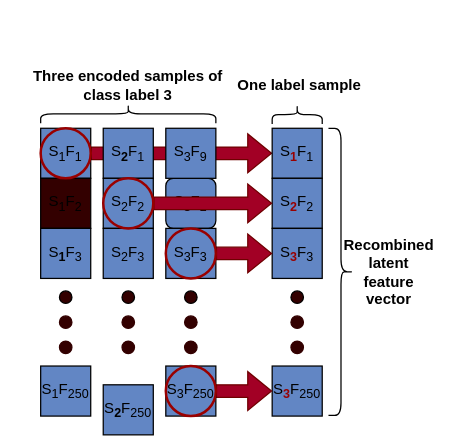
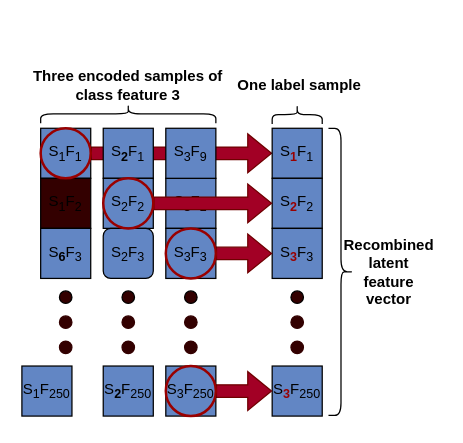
  <mxCell id="0" />
  <mxCell id="1" parent="0" />
  <mxCell id="2" value="" style="shape=flexArrow;endArrow=classic;html=1;rounded=0;exitX=1;exitY=0.5;exitDx=0;exitDy=0;fillColor=#a20025;strokeColor=#6F0000;entryX=0;entryY=0.5;entryDx=0;entryDy=0;" parent="1" source="22" target="11" edge="1"><mxGeometry width="50" height="50" relative="1" as="geometry"><mxPoint x="122" y="121.81" as="sourcePoint" /><mxPoint x="212.31" y="121.81" as="targetPoint" /></mxGeometry></mxCell>
  <mxCell id="3" value="S&lt;sub style=&quot;border-color: var(--border-color);&quot;&gt;1&lt;/sub&gt;F&lt;sub style=&quot;border-color: var(--border-color);&quot;&gt;&lt;font style=&quot;border-color: var(--border-color);&quot;&gt;1&lt;/font&gt;&lt;/sub&gt;" style="whiteSpace=wrap;html=1;aspect=fixed;fillColor=#6286C4;" parent="1" vertex="1"><mxGeometry x="32" y="102" width="40" height="40" as="geometry" /></mxCell>
  <mxCell id="4" value="S&lt;sub style=&quot;border-color: var(--border-color);&quot;&gt;1&lt;/sub&gt;F&lt;sub style=&quot;&quot;&gt;&lt;font style=&quot;font-size: 10px;&quot;&gt;2&lt;/font&gt;&lt;/sub&gt;" style="whiteSpace=wrap;html=1;aspect=fixed;fillColor=#330000;" parent="1" vertex="1"><mxGeometry x="32" y="142" width="40" height="40" as="geometry" /></mxCell>
- <mxCell id="5" value="S&lt;sub style=&quot;border-color: var(--border-color);&quot;&gt;&lt;b&gt;1&lt;/b&gt;&lt;/sub&gt;F&lt;sub style=&quot;border-color: var(--border-color);&quot;&gt;&lt;font style=&quot;border-color: var(--border-color);&quot;&gt;3&lt;/font&gt;&lt;/sub&gt;" style="whiteSpace=wrap;html=1;aspect=fixed;fillColor=#6286C4;" parent="1" vertex="1"><mxGeometry x="32" y="182" width="40" height="40" as="geometry" /></mxCell>
- <mxCell id="6" value="S&lt;sub style=&quot;border-color: var(--border-color);&quot;&gt;1&lt;/sub&gt;F&lt;sub style=&quot;border-color: var(--border-color);&quot;&gt;&lt;font style=&quot;border-color: var(--border-color);&quot;&gt;250&lt;/font&gt;&lt;/sub&gt;" style="whiteSpace=wrap;html=1;aspect=fixed;fillColor=#6286C4;" parent="1" vertex="1"><mxGeometry x="32" y="292" width="40" height="40" as="geometry" /></mxCell>
+ <mxCell id="5" value="S&lt;sub style=&quot;border-color: var(--border-color);&quot;&gt;&lt;b&gt;6&lt;/b&gt;&lt;/sub&gt;F&lt;sub style=&quot;border-color: var(--border-color);&quot;&gt;&lt;font style=&quot;border-color: var(--border-color);&quot;&gt;3&lt;/font&gt;&lt;/sub&gt;" style="whiteSpace=wrap;html=1;aspect=fixed;fillColor=#6286C4;" parent="1" vertex="1"><mxGeometry x="32" y="182" width="40" height="40" as="geometry" /></mxCell>
+ <mxCell id="6" value="S&lt;sub style=&quot;border-color: var(--border-color);&quot;&gt;1&lt;/sub&gt;F&lt;sub style=&quot;border-color: var(--border-color);&quot;&gt;&lt;font style=&quot;border-color: var(--border-color);&quot;&gt;250&lt;/font&gt;&lt;/sub&gt;" style="whiteSpace=wrap;html=1;aspect=fixed;fillColor=#6286C4;" parent="1" vertex="1"><mxGeometry x="17" y="292" width="40" height="40" as="geometry" /></mxCell>
  <mxCell id="7" value="S&lt;sub style=&quot;border-color: var(--border-color);&quot;&gt;&lt;b&gt;2&lt;/b&gt;&lt;/sub&gt;F&lt;sub style=&quot;border-color: var(--border-color);&quot;&gt;&lt;font style=&quot;border-color: var(--border-color);&quot;&gt;1&lt;/font&gt;&lt;/sub&gt;" style="whiteSpace=wrap;html=1;aspect=fixed;fillColor=#6286C4;" parent="1" vertex="1"><mxGeometry x="82" y="102" width="40" height="40" as="geometry" /></mxCell>
  <mxCell id="8" value="S&lt;sub style=&quot;border-color: var(--border-color);&quot;&gt;2&lt;/sub&gt;F&lt;sub style=&quot;border-color: var(--border-color);&quot;&gt;&lt;font style=&quot;border-color: var(--border-color);&quot;&gt;2&lt;/font&gt;&lt;/sub&gt;" style="whiteSpace=wrap;html=1;aspect=fixed;fillColor=#6286C4;" parent="1" vertex="1"><mxGeometry x="82" y="142" width="40" height="40" as="geometry" /></mxCell>
- <mxCell id="9" value="S&lt;sub style=&quot;border-color: var(--border-color);&quot;&gt;&lt;b&gt;2&lt;/b&gt;&lt;/sub&gt;F&lt;sub style=&quot;border-color: var(--border-color);&quot;&gt;&lt;font style=&quot;border-color: var(--border-color);&quot;&gt;250&lt;/font&gt;&lt;/sub&gt;" style="whiteSpace=wrap;html=1;aspect=fixed;fillColor=#6286C4;" parent="1" vertex="1"><mxGeometry x="82" y="307" width="40" height="40" as="geometry" /></mxCell>
- <mxCell id="10" value="S&lt;sub style=&quot;border-color: var(--border-color);&quot;&gt;&lt;b&gt;3&lt;/b&gt;&lt;/sub&gt;F&lt;sub style=&quot;border-color: var(--border-color);&quot;&gt;&lt;font style=&quot;border-color: var(--border-color);&quot;&gt;2&lt;/font&gt;&lt;/sub&gt;" style="whiteSpace=wrap;html=1;aspect=fixed;fillColor=#6286C4;rounded=1;" parent="1" vertex="1"><mxGeometry x="132" y="142" width="40" height="40" as="geometry" /></mxCell>
+ <mxCell id="9" value="S&lt;sub style=&quot;border-color: var(--border-color);&quot;&gt;&lt;b&gt;2&lt;/b&gt;&lt;/sub&gt;F&lt;sub style=&quot;border-color: var(--border-color);&quot;&gt;&lt;font style=&quot;border-color: var(--border-color);&quot;&gt;250&lt;/font&gt;&lt;/sub&gt;" style="whiteSpace=wrap;html=1;aspect=fixed;fillColor=#6286C4;" parent="1" vertex="1"><mxGeometry x="82" y="292" width="40" height="40" as="geometry" /></mxCell>
+ <mxCell id="10" value="S&lt;sub style=&quot;border-color: var(--border-color);&quot;&gt;&lt;b&gt;3&lt;/b&gt;&lt;/sub&gt;F&lt;sub style=&quot;border-color: var(--border-color);&quot;&gt;&lt;font style=&quot;border-color: var(--border-color);&quot;&gt;2&lt;/font&gt;&lt;/sub&gt;" style="whiteSpace=wrap;html=1;aspect=fixed;fillColor=#6286C4;" parent="1" vertex="1"><mxGeometry x="132" y="142" width="40" height="40" as="geometry" /></mxCell>
  <mxCell id="11" value="S&lt;sub style=&quot;border-color: var(--border-color);&quot;&gt;&lt;b&gt;&lt;font color=&quot;#990000&quot;&gt;1&lt;/font&gt;&lt;/b&gt;&lt;/sub&gt;F&lt;sub style=&quot;border-color: var(--border-color);&quot;&gt;&lt;font style=&quot;border-color: var(--border-color);&quot;&gt;1&lt;/font&gt;&lt;/sub&gt;" style="whiteSpace=wrap;html=1;aspect=fixed;fillColor=#6286C4;" parent="1" vertex="1"><mxGeometry x="217" y="102" width="40" height="40" as="geometry" /></mxCell>
  <mxCell id="12" value="S&lt;sub style=&quot;border-color: var(--border-color);&quot;&gt;&lt;b&gt;&lt;font color=&quot;#990000&quot;&gt;2&lt;/font&gt;&lt;/b&gt;&lt;/sub&gt;F&lt;sub style=&quot;border-color: var(--border-color);&quot;&gt;&lt;font style=&quot;border-color: var(--border-color);&quot;&gt;2&lt;/font&gt;&lt;/sub&gt;" style="whiteSpace=wrap;html=1;aspect=fixed;fillColor=#6286C4;" parent="1" vertex="1"><mxGeometry x="217" y="142" width="40" height="40" as="geometry" /></mxCell>
  <mxCell id="13" value="S&lt;sub style=&quot;border-color: var(--border-color);&quot;&gt;&lt;b&gt;&lt;font color=&quot;#990000&quot;&gt;3&lt;/font&gt;&lt;/b&gt;&lt;/sub&gt;F&lt;sub style=&quot;border-color: var(--border-color);&quot;&gt;&lt;font style=&quot;border-color: var(--border-color);&quot;&gt;3&lt;/font&gt;&lt;/sub&gt;" style="whiteSpace=wrap;html=1;aspect=fixed;fillColor=#6286C4;" parent="1" vertex="1"><mxGeometry x="217" y="182" width="40" height="40" as="geometry" /></mxCell>
  <mxCell id="14" value="S&lt;sub style=&quot;border-color: var(--border-color);&quot;&gt;&lt;b&gt;&lt;font color=&quot;#990000&quot;&gt;3&lt;/font&gt;&lt;/b&gt;&lt;/sub&gt;F&lt;sub style=&quot;border-color: var(--border-color);&quot;&gt;&lt;font style=&quot;border-color: var(--border-color);&quot;&gt;250&lt;/font&gt;&lt;/sub&gt;" style="whiteSpace=wrap;html=1;aspect=fixed;fillColor=#6286C4;" parent="1" vertex="1"><mxGeometry x="217" y="292" width="40" height="40" as="geometry" /></mxCell>
  <mxCell id="15" value="" style="shape=flexArrow;endArrow=classic;html=1;rounded=0;fillColor=#a20025;strokeColor=#6F0000;entryX=0;entryY=0.5;entryDx=0;entryDy=0;exitX=1;exitY=0.5;exitDx=0;exitDy=0;" parent="1" source="24" target="13" edge="1"><mxGeometry width="50" height="50" relative="1" as="geometry"><mxPoint x="72" y="201.81" as="sourcePoint" /><mxPoint x="207" y="202" as="targetPoint" /></mxGeometry></mxCell>
  <mxCell id="16" value="S&lt;sub style=&quot;border-color: var(--border-color);&quot;&gt;3&lt;/sub&gt;F&lt;sub style=&quot;border-color: var(--border-color);&quot;&gt;&lt;font style=&quot;border-color: var(--border-color);&quot;&gt;9&lt;/font&gt;&lt;/sub&gt;" style="whiteSpace=wrap;html=1;aspect=fixed;fillColor=#6286C4;" parent="1" vertex="1"><mxGeometry x="132" y="102" width="40" height="40" as="geometry" /></mxCell>
  <mxCell id="17" value="" style="shape=flexArrow;endArrow=classic;html=1;rounded=0;exitX=1;exitY=0.5;exitDx=0;exitDy=0;fillColor=#a20025;strokeColor=#6F0000;entryX=0;entryY=0.5;entryDx=0;entryDy=0;" parent="1" source="23" target="12" edge="1"><mxGeometry width="50" height="50" relative="1" as="geometry"><mxPoint x="172" y="161.81" as="sourcePoint" /><mxPoint x="212" y="162" as="targetPoint" /></mxGeometry></mxCell>
  <mxCell id="18" value="" style="shape=flexArrow;endArrow=classic;html=1;rounded=0;exitX=1;exitY=0.5;exitDx=0;exitDy=0;fillColor=#a20025;strokeColor=#6F0000;entryX=0;entryY=0.5;entryDx=0;entryDy=0;" parent="1" source="25" target="14" edge="1"><mxGeometry width="50" height="50" relative="1" as="geometry"><mxPoint x="122" y="311.81" as="sourcePoint" /><mxPoint x="212" y="312" as="targetPoint" /></mxGeometry></mxCell>
- <mxCell id="19" value="S&lt;sub style=&quot;border-color: var(--border-color);&quot;&gt;2&lt;/sub&gt;F&lt;sub style=&quot;border-color: var(--border-color);&quot;&gt;&lt;font style=&quot;border-color: var(--border-color);&quot;&gt;3&lt;/font&gt;&lt;/sub&gt;" style="whiteSpace=wrap;html=1;aspect=fixed;fillColor=#6286C4;" parent="1" vertex="1"><mxGeometry x="82" y="182" width="40" height="40" as="geometry" /></mxCell>
+ <mxCell id="19" value="S&lt;sub style=&quot;border-color: var(--border-color);&quot;&gt;2&lt;/sub&gt;F&lt;sub style=&quot;border-color: var(--border-color);&quot;&gt;&lt;font style=&quot;border-color: var(--border-color);&quot;&gt;3&lt;/font&gt;&lt;/sub&gt;" style="whiteSpace=wrap;html=1;aspect=fixed;fillColor=#6286C4;rounded=1;" parent="1" vertex="1"><mxGeometry x="82" y="182" width="40" height="40" as="geometry" /></mxCell>
  <mxCell id="20" value="S&lt;sub style=&quot;border-color: var(--border-color);&quot;&gt;3&lt;/sub&gt;F&lt;sub style=&quot;border-color: var(--border-color);&quot;&gt;&lt;font style=&quot;border-color: var(--border-color);&quot;&gt;3&lt;/font&gt;&lt;/sub&gt;" style="whiteSpace=wrap;html=1;aspect=fixed;fillColor=#6286C4;" parent="1" vertex="1"><mxGeometry x="132" y="182" width="40" height="40" as="geometry" /></mxCell>
  <mxCell id="21" value="S&lt;sub style=&quot;border-color: var(--border-color);&quot;&gt;3&lt;/sub&gt;F&lt;sub style=&quot;border-color: var(--border-color);&quot;&gt;&lt;font style=&quot;border-color: var(--border-color);&quot;&gt;250&lt;/font&gt;&lt;/sub&gt;" style="whiteSpace=wrap;html=1;aspect=fixed;fillColor=#6286C4;" parent="1" vertex="1"><mxGeometry x="132" y="292" width="40" height="40" as="geometry" /></mxCell>
  <mxCell id="22" value="" style="ellipse;whiteSpace=wrap;html=1;aspect=fixed;strokeColor=#990000;fillColor=none;strokeWidth=2;" parent="1" vertex="1"><mxGeometry x="32" y="102" width="40" height="40" as="geometry" /></mxCell>
  <mxCell id="23" value="" style="ellipse;whiteSpace=wrap;html=1;aspect=fixed;strokeColor=#990000;fillColor=none;strokeWidth=2;" parent="1" vertex="1"><mxGeometry x="82" y="142" width="40" height="40" as="geometry" /></mxCell>
  <mxCell id="24" value="" style="ellipse;whiteSpace=wrap;html=1;aspect=fixed;strokeColor=#990000;fillColor=none;strokeWidth=2;" parent="1" vertex="1"><mxGeometry x="132" y="182" width="40" height="40" as="geometry" /></mxCell>
  <mxCell id="25" value="" style="ellipse;whiteSpace=wrap;html=1;aspect=fixed;strokeColor=#990000;fillColor=none;strokeWidth=2;" parent="1" vertex="1"><mxGeometry x="132" y="292" width="40" height="40" as="geometry" /></mxCell>
  <mxCell id="26" value="" style="group;rotation=90;" parent="1" vertex="1" connectable="0"><mxGeometry x="77" y="252" width="50" height="10" as="geometry" /></mxCell>
  <mxCell id="27" value="" style="ellipse;whiteSpace=wrap;html=1;aspect=fixed;fillColor=#330000;rotation=90;" parent="26" vertex="1"><mxGeometry x="20" y="-20" width="10" height="10" as="geometry" /></mxCell>
  <mxCell id="28" value="" style="ellipse;whiteSpace=wrap;html=1;aspect=fixed;strokeColor=#330000;fillColor=#330000;rotation=90;" parent="26" vertex="1"><mxGeometry x="20" y="20" width="10" height="10" as="geometry" /></mxCell>
  <mxCell id="29" value="" style="ellipse;whiteSpace=wrap;html=1;aspect=fixed;strokeColor=#330000;fillColor=#330000;rotation=90;" parent="26" vertex="1"><mxGeometry x="20" width="10" height="10" as="geometry" /></mxCell>
  <mxCell id="30" value="" style="group;rotation=90;" parent="1" vertex="1" connectable="0"><mxGeometry x="127" y="252" width="50" height="10" as="geometry" /></mxCell>
  <mxCell id="31" value="" style="ellipse;whiteSpace=wrap;html=1;aspect=fixed;fillColor=#330000;rotation=90;" parent="30" vertex="1"><mxGeometry x="20" y="-20" width="10" height="10" as="geometry" /></mxCell>
  <mxCell id="32" value="" style="ellipse;whiteSpace=wrap;html=1;aspect=fixed;strokeColor=#330000;fillColor=#330000;rotation=90;" parent="30" vertex="1"><mxGeometry x="20" y="20" width="10" height="10" as="geometry" /></mxCell>
  <mxCell id="33" value="" style="ellipse;whiteSpace=wrap;html=1;aspect=fixed;strokeColor=#330000;fillColor=#330000;rotation=90;" parent="30" vertex="1"><mxGeometry x="20" width="10" height="10" as="geometry" /></mxCell>
  <mxCell id="34" value="" style="group;rotation=90;" parent="1" vertex="1" connectable="0"><mxGeometry x="27" y="252" width="50" height="10" as="geometry" /></mxCell>
  <mxCell id="35" value="" style="ellipse;whiteSpace=wrap;html=1;aspect=fixed;fillColor=#330000;rotation=90;" parent="34" vertex="1"><mxGeometry x="20" y="-20" width="10" height="10" as="geometry" /></mxCell>
  <mxCell id="36" value="" style="ellipse;whiteSpace=wrap;html=1;aspect=fixed;strokeColor=#330000;fillColor=#330000;rotation=90;" parent="34" vertex="1"><mxGeometry x="20" y="20" width="10" height="10" as="geometry" /></mxCell>
  <mxCell id="37" value="" style="ellipse;whiteSpace=wrap;html=1;aspect=fixed;strokeColor=#330000;fillColor=#330000;rotation=90;" parent="34" vertex="1"><mxGeometry x="20" width="10" height="10" as="geometry" /></mxCell>
  <mxCell id="38" value="" style="group;rotation=90;" parent="1" vertex="1" connectable="0"><mxGeometry x="212" y="252" width="50" height="10" as="geometry" /></mxCell>
  <mxCell id="39" value="" style="ellipse;whiteSpace=wrap;html=1;aspect=fixed;fillColor=#330000;rotation=90;" parent="38" vertex="1"><mxGeometry x="20" y="-20" width="10" height="10" as="geometry" /></mxCell>
  <mxCell id="40" value="" style="ellipse;whiteSpace=wrap;html=1;aspect=fixed;strokeColor=#330000;fillColor=#330000;rotation=90;" parent="38" vertex="1"><mxGeometry x="20" y="20" width="10" height="10" as="geometry" /></mxCell>
  <mxCell id="41" value="" style="ellipse;whiteSpace=wrap;html=1;aspect=fixed;strokeColor=#330000;fillColor=#330000;rotation=90;" parent="38" vertex="1"><mxGeometry x="20" width="10" height="10" as="geometry" /></mxCell>
  <mxCell id="42" value="" style="shape=curlyBracket;whiteSpace=wrap;html=1;rounded=1;labelPosition=left;verticalLabelPosition=middle;align=right;verticalAlign=middle;rotation=90;" parent="1" vertex="1"><mxGeometry x="94.5" y="20.5" width="15" height="140" as="geometry" /></mxCell>
- <mxCell id="43" value="&lt;font size=&quot;1&quot; style=&quot;&quot;&gt;&lt;b style=&quot;font-size: 12px;&quot;&gt;Three encoded samples of&lt;br&gt;class label 3&lt;br&gt;&lt;/b&gt;&lt;/font&gt;" style="text;html=1;strokeColor=none;fillColor=none;align=center;verticalAlign=middle;whiteSpace=wrap;rounded=0;" parent="1" vertex="1"><mxGeometry x="20" y="49" width="164" height="38" as="geometry" /></mxCell>
+ <mxCell id="43" value="&lt;font size=&quot;1&quot; style=&quot;&quot;&gt;&lt;b style=&quot;font-size: 12px;&quot;&gt;Three encoded samples of&lt;br&gt;class feature 3&lt;br&gt;&lt;/b&gt;&lt;/font&gt;" style="text;html=1;strokeColor=none;fillColor=none;align=center;verticalAlign=middle;whiteSpace=wrap;rounded=0;" parent="1" vertex="1"><mxGeometry x="20" y="49" width="164" height="38" as="geometry" /></mxCell>
  <mxCell id="44" value="" style="shape=curlyBracket;whiteSpace=wrap;html=1;rounded=1;labelPosition=left;verticalLabelPosition=middle;align=right;verticalAlign=middle;rotation=90;" parent="1" vertex="1"><mxGeometry x="229.5" y="71" width="15" height="40" as="geometry" /></mxCell>
  <mxCell id="45" value="&lt;font size=&quot;1&quot; style=&quot;&quot;&gt;&lt;b style=&quot;font-size: 12px;&quot;&gt;One label sample&lt;/b&gt;&lt;/font&gt;" style="text;html=1;strokeColor=none;fillColor=none;align=center;verticalAlign=middle;whiteSpace=wrap;rounded=0;" parent="1" vertex="1"><mxGeometry x="184" y="55" width="110" height="26" as="geometry" /></mxCell>
  <mxCell id="46" value="" style="shape=curlyBracket;whiteSpace=wrap;html=1;rounded=1;flipH=1;labelPosition=right;verticalLabelPosition=middle;align=left;verticalAlign=middle;size=0.5;rotation=0;" parent="1" vertex="1"><mxGeometry x="262" y="102" width="20" height="229.5" as="geometry" /></mxCell>
  <mxCell id="47" value="&lt;font size=&quot;1&quot; style=&quot;&quot;&gt;&lt;b style=&quot;font-size: 12px;&quot;&gt;Recombined latent feature vector&lt;/b&gt;&lt;/font&gt;" style="text;html=1;strokeColor=none;fillColor=none;align=center;verticalAlign=middle;whiteSpace=wrap;rounded=0;rotation=0;" parent="1" vertex="1"><mxGeometry x="273" y="179.31" width="75" height="74.88" as="geometry" /></mxCell>
